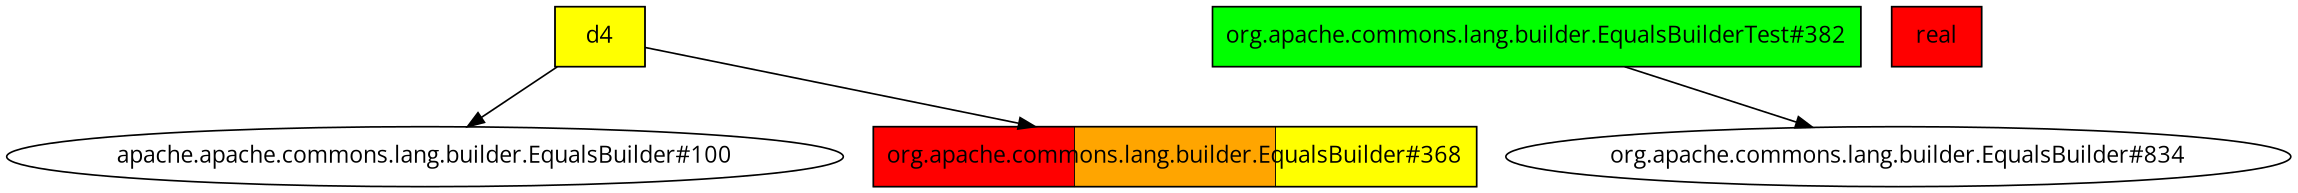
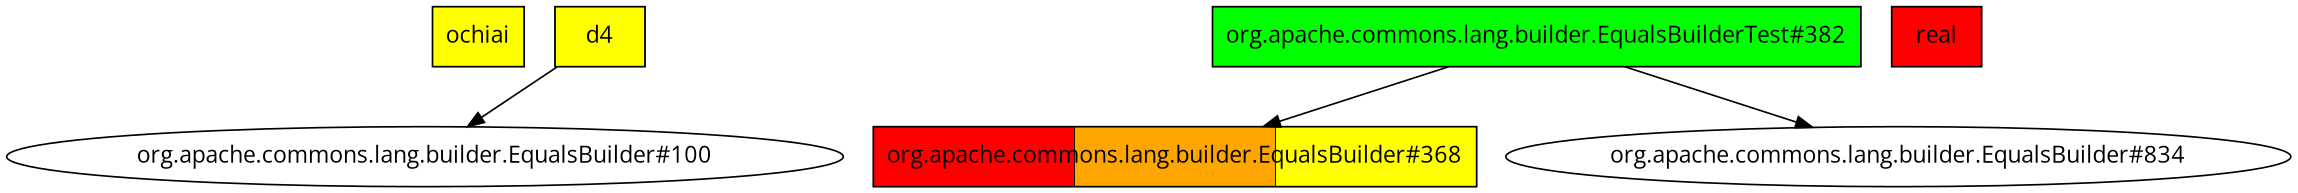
  digraph {
    fontname="Open Sans"
    node [fontname="Open Sans" shape=box style=striped]
    edge [fontname="Open Sans"]
+   ochiai [fillcolor=yellow]
    d4 [fillcolor=yellow]
-   "org.apache.commons.lang.builder.EqualsBuilder#100" [label="apache.apache.commons.lang.builder.EqualsBuilder#100" shape="" style=""]
+   "org.apache.commons.lang.builder.EqualsBuilder#100" [shape="" style=""]
    "org.apache.commons.lang.builder.EqualsBuilder#368" [fillcolor="red:orange:yellow"]
    real [fillcolor=red]
    "org.apache.commons.lang.builder.EqualsBuilderTest#382" [fillcolor=green]
    n7 [label="org.apache.commons.lang.builder.EqualsBuilder#834" shape="" style=""]
    d4 -> "org.apache.commons.lang.builder.EqualsBuilder#100"
-   d4 -> "org.apache.commons.lang.builder.EqualsBuilder#368"
+   "org.apache.commons.lang.builder.EqualsBuilderTest#382" -> "org.apache.commons.lang.builder.EqualsBuilder#368"
    "org.apache.commons.lang.builder.EqualsBuilderTest#382" -> n7
  }
